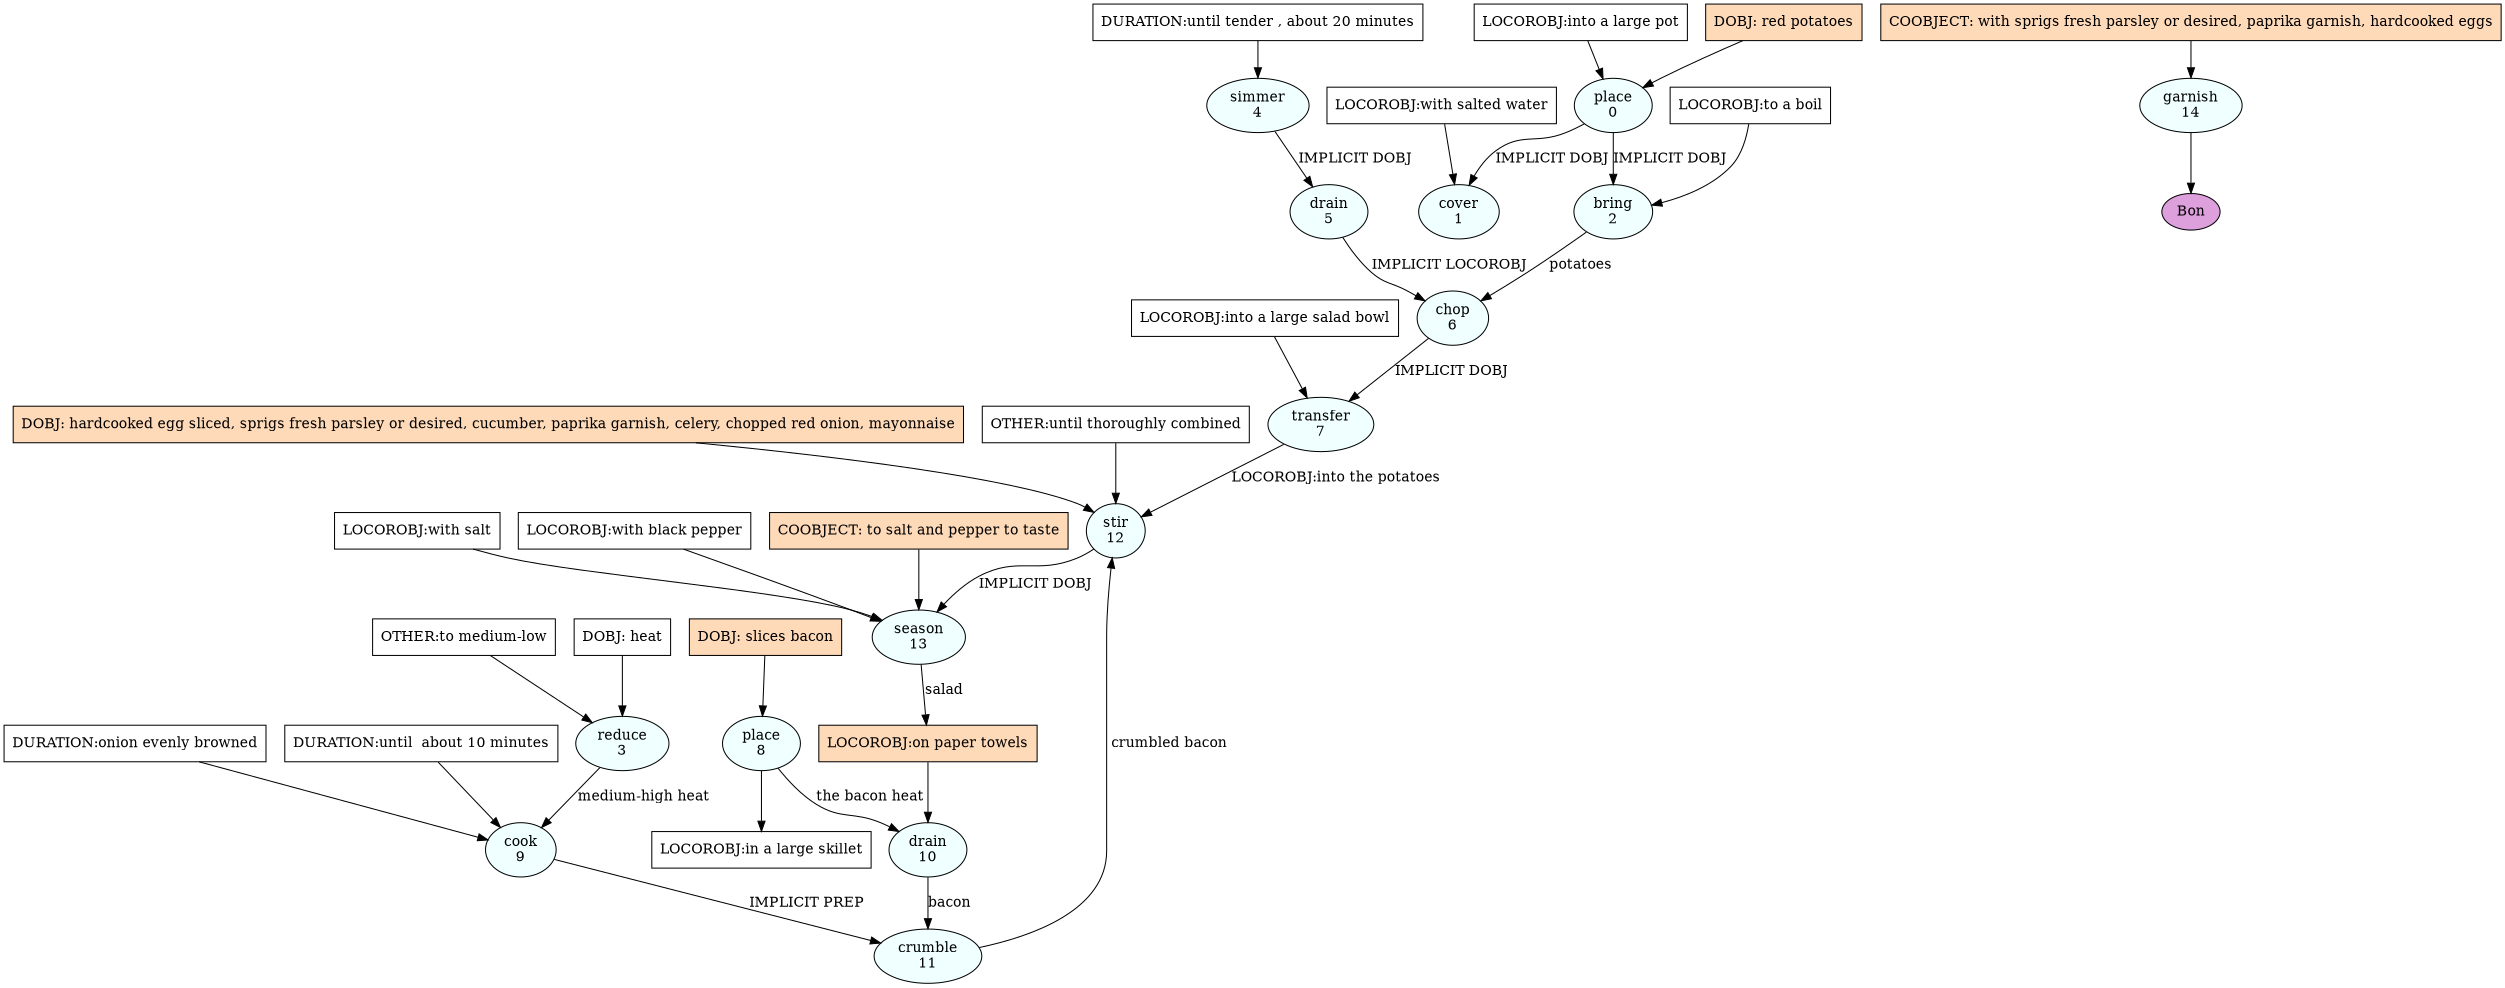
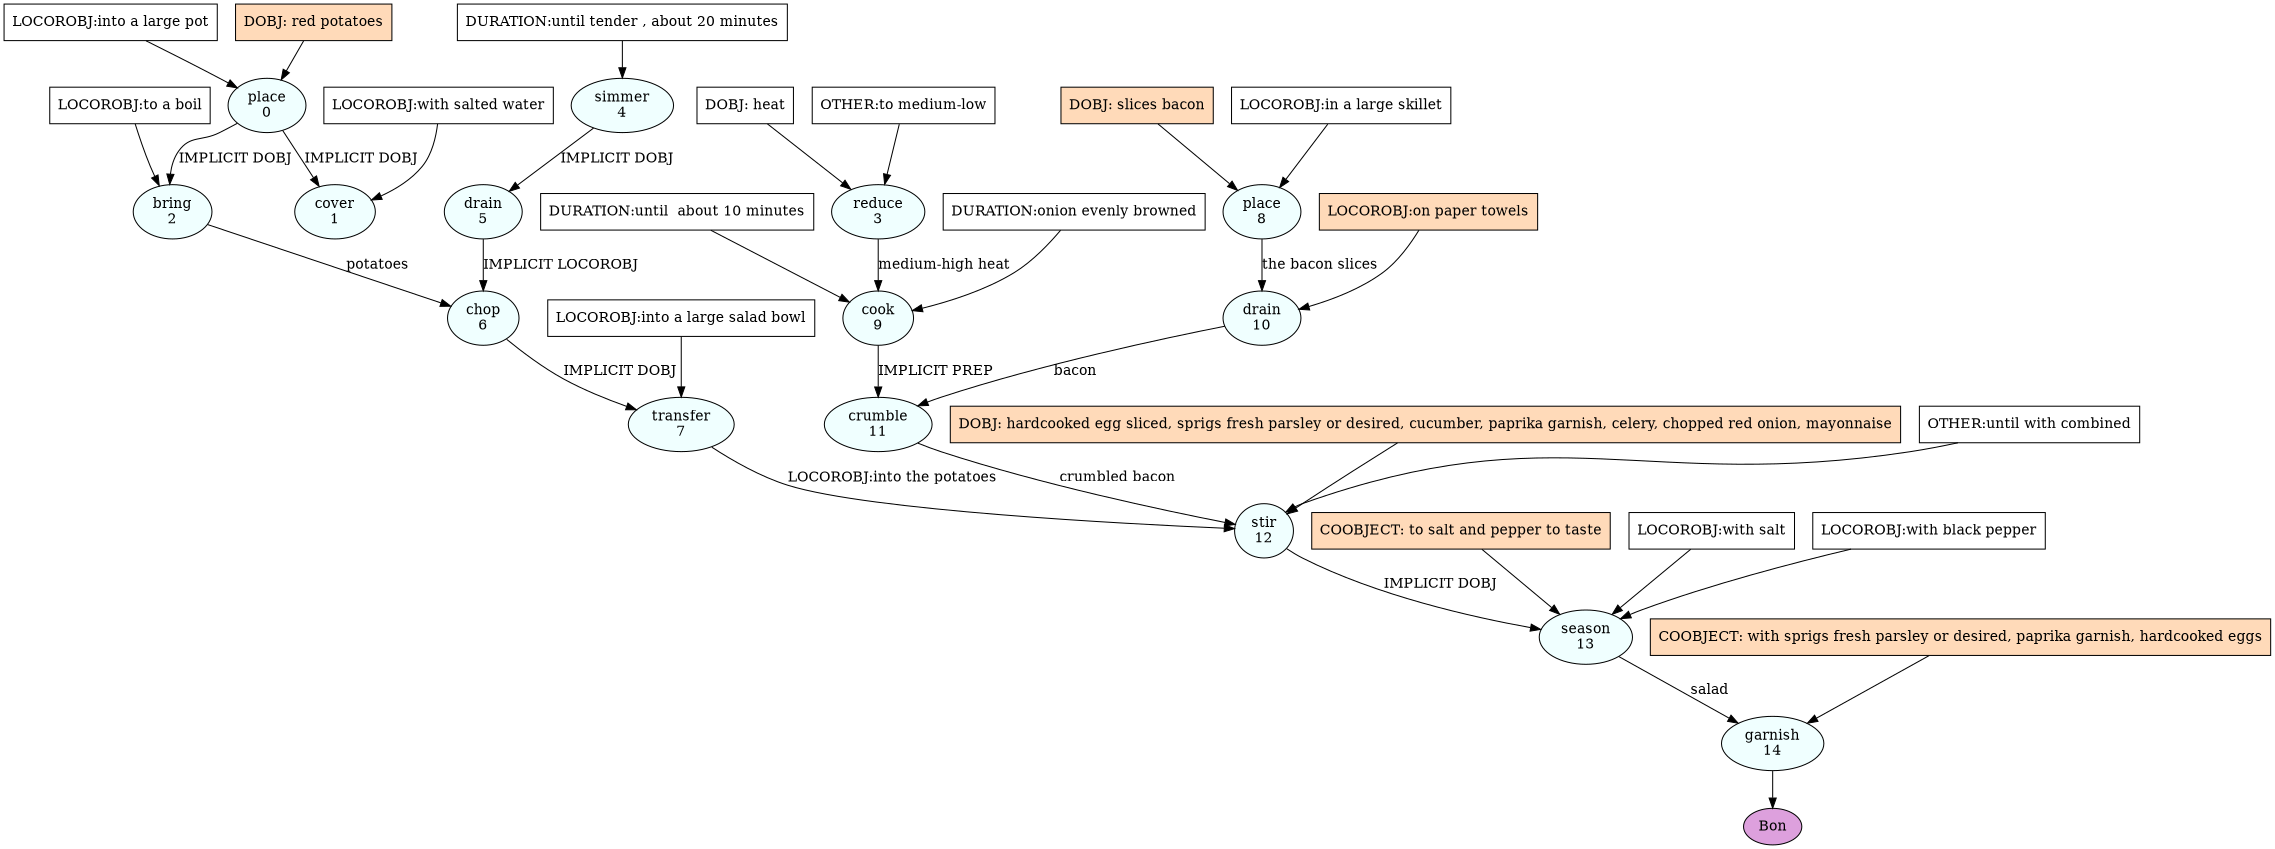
  digraph {
    node [fillcolor=azure shape=box style=filled]
    n1 [label="place\n0" shape=oval]
    n2 [label="cover\n1" shape=oval]
    n3 [label="bring\n2" shape=oval]
    n4 [label="chop\n6" shape=oval]
    n5 [label="transfer\n7" shape=oval]
    n6 [label="reduce\n3" shape=oval]
    n7 [label="cook\n9" shape=oval]
    n8 [label="crumble\n11" shape=oval]
    n9 [label="simmer\n4" shape=oval]
    n10 [label="drain\n5" shape=oval]
    n11 [label="stir\n12" shape=oval]
    n12 [label="season\n13" shape=oval]
    n13 [label="place\n8" shape=oval]
    n14 [label="drain\n10" shape=oval]
    n15 [label="garnish\n14" shape=oval]
    n16 [fillcolor=plum label=Bon shape=oval]
    n17 [fillcolor=white label="DURATION:until tender , about 20 minutes"]
    n18 [fillcolor=peachpuff label="DOBJ: slices bacon"]
    n19 [fillcolor=white label="LOCOROBJ:in a large skillet"]
    n20 [fillcolor=white label="DOBJ: heat"]
    n21 [fillcolor=white label="OTHER:to medium-low"]
    n22 [fillcolor=peachpuff label="DOBJ: red potatoes"]
    n23 [fillcolor=white label="LOCOROBJ:into a large pot"]
    n24 [fillcolor=white label="LOCOROBJ:with salted water"]
    n25 [fillcolor=white label="LOCOROBJ:to a boil"]
    n26 [fillcolor=white label="LOCOROBJ:into a large salad bowl"]
    n27 [fillcolor=white label="DURATION:onion evenly browned"]
    n28 [fillcolor=white label="DURATION:until  about 10 minutes"]
    n29 [fillcolor=peachpuff label="LOCOROBJ:on paper towels"]
    n30 [fillcolor=peachpuff label="DOBJ: hardcooked egg sliced, sprigs fresh parsley or desired, cucumber, paprika garnish, celery, chopped red onion, mayonnaise"]
-   n31 [fillcolor=white label="OTHER:until thoroughly combined"]
+   n31 [fillcolor=white label="OTHER:until with combined"]
    n32 [fillcolor=peachpuff label="COOBJECT: to salt and pepper to taste"]
    n33 [fillcolor=white label="LOCOROBJ:with salt"]
    n34 [fillcolor=white label="LOCOROBJ:with black pepper"]
    n35 [fillcolor=peachpuff label="COOBJECT: with sprigs fresh parsley or desired, paprika garnish, hardcooked eggs"]
    n1 -> n2 [label="IMPLICIT DOBJ"]
    n1 -> n3 [label="IMPLICIT DOBJ"]
    n3 -> n4 [label=potatoes]
    n4 -> n5 [label="IMPLICIT DOBJ"]
    n5 -> n11 [label="LOCOROBJ:into the potatoes"]
    n6 -> n7 [label="medium-high heat"]
    n7 -> n8 [label="IMPLICIT PREP"]
    n8 -> n11 [label=" crumbled bacon "]
    n9 -> n10 [label="IMPLICIT DOBJ"]
    n10 -> n4 [label="IMPLICIT LOCOROBJ"]
    n11 -> n12 [label="IMPLICIT DOBJ"]
-   n12 -> n29 [label=salad]
-   n13 -> n14 [label="the bacon heat"]
+   n12 -> n15 [label=salad]
+   n13 -> n14 [label="the bacon slices"]
    n14 -> n8 [label=bacon]
    n15 -> n16
    n17 -> n9
    n18 -> n13
-   n13 -> n19
+   n19 -> n13
    n20 -> n6
    n21 -> n6
    n22 -> n1
    n23 -> n1
    n24 -> n2
    n25 -> n3
    n26 -> n5
    n27 -> n7
    n28 -> n7
    n29 -> n14
    n30 -> n11
    n31 -> n11
    n32 -> n12
    n33 -> n12
    n34 -> n12
    n35 -> n15
  }
